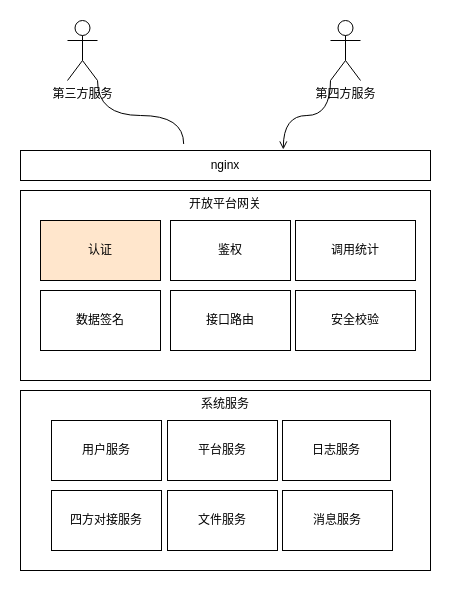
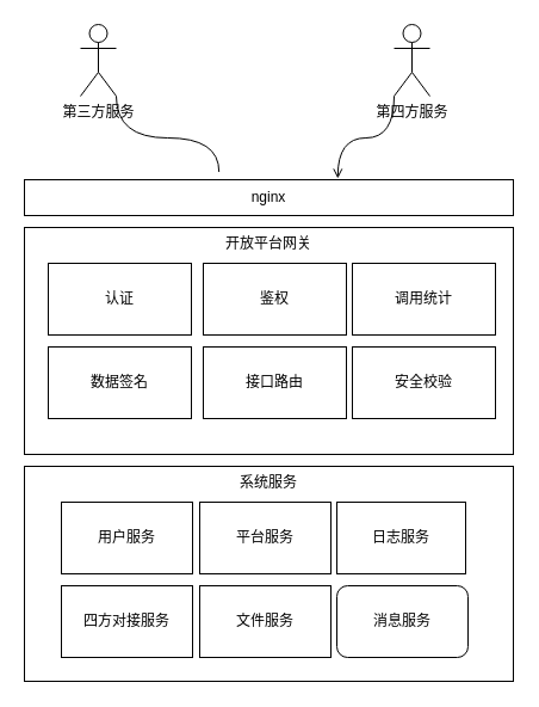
  <mxCell id="0" />
  <mxCell id="1" parent="0" />
  <mxCell id="2" value="nginx" style="rounded=0;whiteSpace=wrap;html=1;" parent="1" vertex="1"><mxGeometry x="20" y="150" width="410" height="30" as="geometry" /></mxCell>
  <mxCell id="3" style="edgeStyle=orthogonalEdgeStyle;rounded=0;orthogonalLoop=1;jettySize=auto;html=1;exitX=1;exitY=1;exitDx=0;exitDy=0;exitPerimeter=0;entryX=0.398;entryY=-0.217;entryDx=0;entryDy=0;entryPerimeter=0;curved=1;endArrow=none;" parent="1" source="4" target="2" edge="1"><mxGeometry relative="1" as="geometry" /></mxCell>
  <mxCell id="4" value="第三方服务" style="shape=umlActor;verticalLabelPosition=bottom;verticalAlign=top;html=1;" parent="1" vertex="1"><mxGeometry x="67" y="20" width="30" height="60" as="geometry" /></mxCell>
  <mxCell id="5" value="开放平台网关" style="rounded=0;whiteSpace=wrap;html=1;verticalAlign=top;" parent="1" vertex="1"><mxGeometry x="20" y="190" width="410" height="190" as="geometry" /></mxCell>
- <mxCell id="6" value="认证" style="rounded=0;whiteSpace=wrap;html=1;fillColor=#ffe6cc;" parent="1" vertex="1"><mxGeometry x="40" y="220" width="120" height="60" as="geometry" /></mxCell>
+ <mxCell id="6" value="认证" style="rounded=0;whiteSpace=wrap;html=1;" parent="1" vertex="1"><mxGeometry x="40" y="220" width="120" height="60" as="geometry" /></mxCell>
  <mxCell id="7" value="鉴权" style="rounded=0;whiteSpace=wrap;html=1;" parent="1" vertex="1"><mxGeometry x="170" y="220" width="120" height="60" as="geometry" /></mxCell>
  <mxCell id="8" value="数据签名" style="rounded=0;whiteSpace=wrap;html=1;" parent="1" vertex="1"><mxGeometry x="40" y="290" width="120" height="60" as="geometry" /></mxCell>
  <mxCell id="9" value="接口路由" style="rounded=0;whiteSpace=wrap;html=1;" parent="1" vertex="1"><mxGeometry x="170" y="290" width="120" height="60" as="geometry" /></mxCell>
  <mxCell id="10" value="系统服务" style="rounded=0;whiteSpace=wrap;html=1;verticalAlign=top;" parent="1" vertex="1"><mxGeometry x="20" y="390" width="410" height="180" as="geometry" /></mxCell>
  <mxCell id="11" value="用户服务" style="rounded=0;whiteSpace=wrap;html=1;" parent="1" vertex="1"><mxGeometry x="51" y="420" width="110" height="60" as="geometry" /></mxCell>
  <mxCell id="12" value="平台服务" style="rounded=0;whiteSpace=wrap;html=1;" parent="1" vertex="1"><mxGeometry x="167" y="420" width="110" height="60" as="geometry" /></mxCell>
  <mxCell id="13" value="日志服务" style="rounded=0;whiteSpace=wrap;html=1;" parent="1" vertex="1"><mxGeometry x="282" y="420" width="108" height="60" as="geometry" /></mxCell>
- <mxCell id="14" value="消息服务" style="rounded=0;whiteSpace=wrap;html=1;" parent="1" vertex="1"><mxGeometry x="282" y="490" width="110" height="60" as="geometry" /></mxCell>
+ <mxCell id="14" value="消息服务" style="whiteSpace=wrap;html=1;rounded=1;" parent="1" vertex="1"><mxGeometry x="282" y="490" width="110" height="60" as="geometry" /></mxCell>
  <mxCell id="15" value="调用统计" style="rounded=0;whiteSpace=wrap;html=1;" parent="1" vertex="1"><mxGeometry x="295" y="220" width="120" height="60" as="geometry" /></mxCell>
  <mxCell id="16" value="文件服务" style="rounded=0;whiteSpace=wrap;html=1;" parent="1" vertex="1"><mxGeometry x="167" y="490" width="110" height="60" as="geometry" /></mxCell>
  <mxCell id="17" value="四方对接服务" style="rounded=0;whiteSpace=wrap;html=1;" vertex="1" parent="1"><mxGeometry x="51" y="490" width="110" height="60" as="geometry" /></mxCell>
  <mxCell id="18" style="edgeStyle=orthogonalEdgeStyle;curved=1;rounded=0;orthogonalLoop=1;jettySize=auto;html=1;exitX=0;exitY=1;exitDx=0;exitDy=0;exitPerimeter=0;entryX=0.641;entryY=-0.033;entryDx=0;entryDy=0;entryPerimeter=0;endArrow=open;" edge="1" parent="1" source="19" target="2"><mxGeometry relative="1" as="geometry" /></mxCell>
  <mxCell id="19" value="第四方服务" style="shape=umlActor;verticalLabelPosition=bottom;verticalAlign=top;html=1;" vertex="1" parent="1"><mxGeometry x="330" y="20" width="30" height="60" as="geometry" /></mxCell>
  <mxCell id="20" value="安全校验" style="rounded=0;whiteSpace=wrap;html=1;" vertex="1" parent="1"><mxGeometry x="295" y="290" width="120" height="60" as="geometry" /></mxCell>
